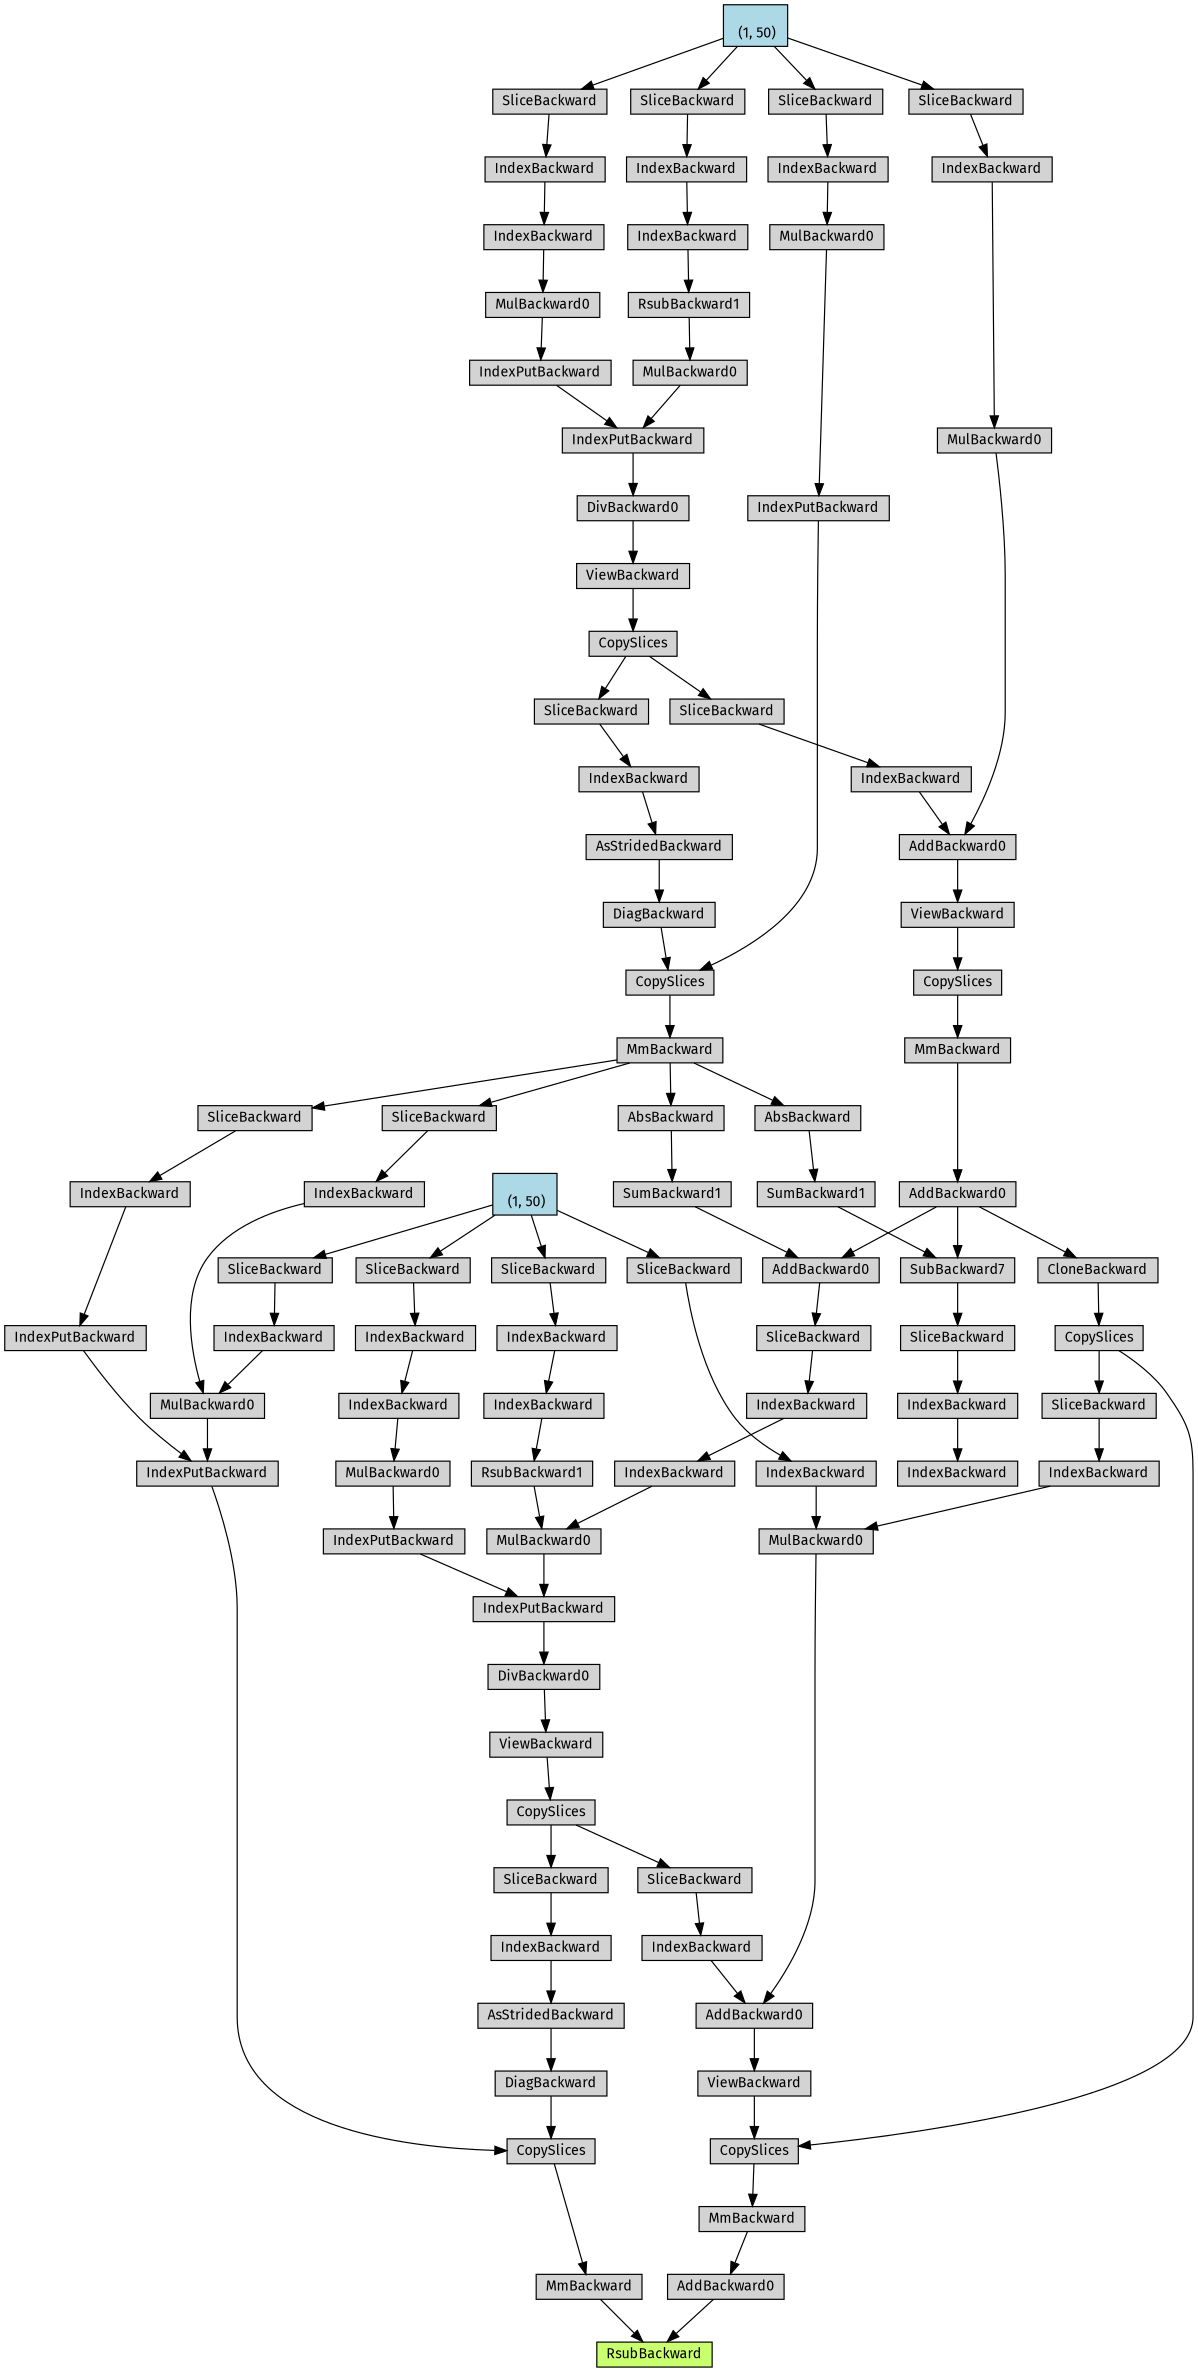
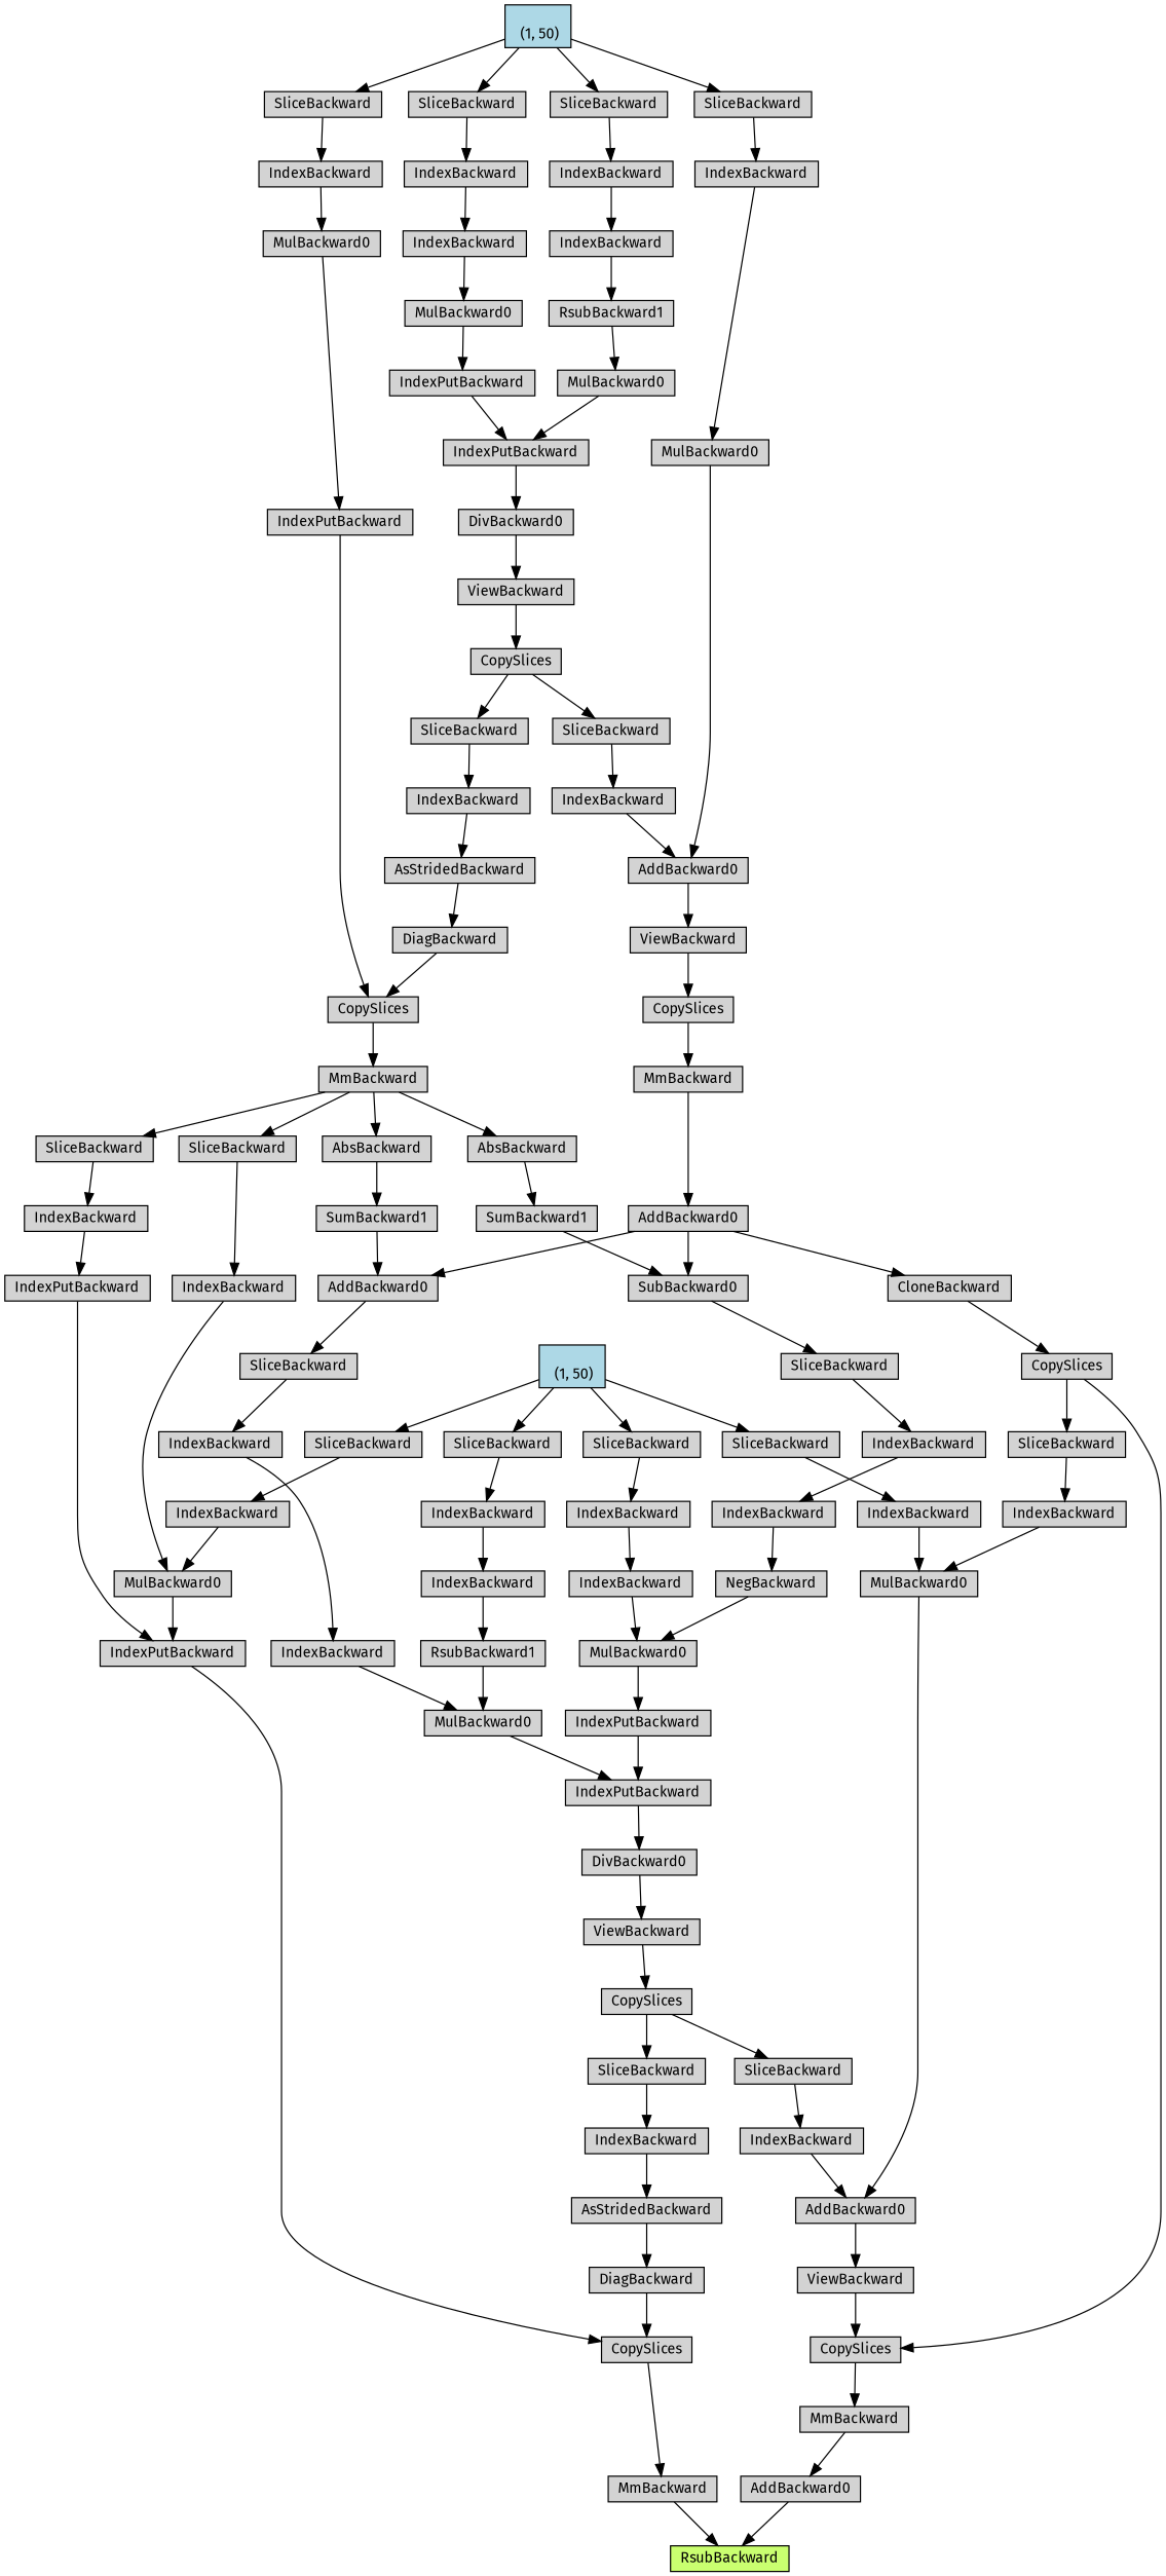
  digraph {
    fontname="Fira Sans"
    node [align=left fontname="Fira Sans" fontsize=12 ranksep=0.1 shape=box style=filled]
    edge [fontname="Fira Sans"]
    n1 [fillcolor=darkolivegreen1 height=0.2 label=RsubBackward]
    n2 [height=0.2 label=MmBackward]
    n3 [height=0.2 label=CopySlices]
    n4 [height=0.2 label=IndexPutBackward]
    n5 [height=0.2 label=IndexPutBackward]
    n6 [height=0.2 label=IndexBackward]
    n7 [height=0.2 label=SliceBackward]
    n8 [height=0.2 label=MmBackward]
    n9 [height=0.2 label=SliceBackward]
    n10 [height=0.2 label=AbsBackward]
    n11 [height=0.2 label=AbsBackward]
    n12 [height=0.2 label=IndexBackward]
    n13 [height=0.2 label=SumBackward1]
    n14 [height=0.2 label=SumBackward1]
    n15 [height=0.2 label=CopySlices]
    n16 [height=0.2 label=IndexPutBackward]
    n17 [height=0.2 label=MulBackward0]
    n18 [height=0.2 label=IndexBackward]
    n19 [height=0.2 label=SliceBackward]
    n20 [fillcolor=lightblue height=0.2 label="\n (1, 50)"]
    n21 [height=0.2 label=SliceBackward]
    n22 [height=0.2 label=SliceBackward]
    n23 [height=0.2 label=SliceBackward]
    n24 [height=0.2 label=IndexBackward]
    n25 [height=0.2 label=IndexBackward]
    n26 [height=0.2 label=IndexBackward]
    n27 [height=0.2 label=DiagBackward]
    n28 [height=0.2 label=AsStridedBackward]
    n29 [height=0.2 label=IndexBackward]
    n30 [height=0.2 label=SliceBackward]
    n31 [height=0.2 label=CopySlices]
    n32 [height=0.2 label=SliceBackward]
    n33 [height=0.2 label=IndexBackward]
    n34 [height=0.2 label=ViewBackward]
    n35 [height=0.2 label=DivBackward0]
    n36 [height=0.2 label=IndexPutBackward]
    n37 [height=0.2 label=IndexPutBackward]
    n38 [height=0.2 label=MulBackward0]
    n39 [height=0.2 label=IndexBackward]
    n40 [height=0.2 label=MulBackward0]
    n41 [height=0.2 label=RsubBackward1]
    n42 [height=0.2 label=IndexBackward]
    n43 [height=0.2 label=MulBackward0]
    n44 [height=0.2 label=IndexBackward]
    n45 [height=0.2 label=SliceBackward]
    n46 [fillcolor=lightblue height=0.2 label="\n (1, 50)"]
    n47 [height=0.2 label=SliceBackward]
    n48 [height=0.2 label=SliceBackward]
    n49 [height=0.2 label=SliceBackward]
    n50 [height=0.2 label=IndexBackward]
    n51 [height=0.2 label=IndexBackward]
    n52 [height=0.2 label=IndexBackward]
    n53 [height=0.2 label=DiagBackward]
    n54 [height=0.2 label=AsStridedBackward]
    n55 [height=0.2 label=IndexBackward]
    n56 [height=0.2 label=SliceBackward]
    n57 [height=0.2 label=CopySlices]
    n58 [height=0.2 label=SliceBackward]
    n59 [height=0.2 label=IndexBackward]
    n60 [height=0.2 label=ViewBackward]
    n61 [height=0.2 label=DivBackward0]
    n62 [height=0.2 label=IndexPutBackward]
    n63 [height=0.2 label=IndexPutBackward]
    n64 [height=0.2 label=MulBackward0]
+   n65 [height=0.2 label=NegBackward]
    n66 [height=0.2 label=IndexBackward]
    n67 [height=0.2 label=IndexBackward]
    n68 [height=0.2 label=SliceBackward]
-   n69 [height=0.2 label=SubBackward7]
+   n69 [height=0.2 label=SubBackward0]
    n70 [height=0.2 label=AddBackward0]
    n71 [height=0.2 label=AddBackward0]
    n72 [height=0.2 label=CloneBackward]
    n73 [height=0.2 label=SliceBackward]
    n74 [height=0.2 label=CopySlices]
    n75 [height=0.2 label=MmBackward]
    n76 [height=0.2 label=CopySlices]
    n77 [height=0.2 label=ViewBackward]
    n78 [height=0.2 label=AddBackward0]
    n79 [height=0.2 label=MulBackward0]
    n80 [height=0.2 label=IndexBackward]
    n81 [height=0.2 label=MulBackward0]
    n82 [height=0.2 label=IndexBackward]
    n83 [height=0.2 label=IndexBackward]
    n84 [height=0.2 label=RsubBackward1]
    n85 [height=0.2 label=IndexBackward]
    n86 [height=0.2 label=AddBackward0]
    n87 [height=0.2 label=MmBackward]
    n88 [height=0.2 label=CopySlices]
    n89 [height=0.2 label=SliceBackward]
    n90 [height=0.2 label=IndexBackward]
    n91 [height=0.2 label=ViewBackward]
    n92 [height=0.2 label=AddBackward0]
    n93 [height=0.2 label=MulBackward0]
    n2 -> n1
    n3 -> n2
    n4 -> n3
    n5 -> n4
    n6 -> n5
    n7 -> n6
    n8 -> n7
    n8 -> n9
    n8 -> n10
    n8 -> n11
    n9 -> n12
    n10 -> n13
    n11 -> n14
    n12 -> n43
    n13 -> n69
    n14 -> n71
    n15 -> n8
    n16 -> n15
    n17 -> n16
    n18 -> n17
    n19 -> n18
    n20 -> n19
    n20 -> n21
    n20 -> n22
    n20 -> n23
    n21 -> n24
    n22 -> n25
    n23 -> n26
    n24 -> n39
    n25 -> n42
    n26 -> n79
    n27 -> n15
    n28 -> n27
    n29 -> n28
    n30 -> n29
    n31 -> n30
    n31 -> n32
    n32 -> n33
    n33 -> n78
    n34 -> n31
    n35 -> n34
    n36 -> n35
    n37 -> n36
    n38 -> n37
    n39 -> n38
    n40 -> n36
    n41 -> n40
    n42 -> n41
    n43 -> n4
    n44 -> n43
    n45 -> n44
    n46 -> n45
    n46 -> n47
    n46 -> n48
    n46 -> n49
    n47 -> n50
    n48 -> n51
    n49 -> n52
    n50 -> n80
    n51 -> n85
    n52 -> n93
    n53 -> n3
    n54 -> n53
    n55 -> n54
    n56 -> n55
    n57 -> n56
    n57 -> n58
    n58 -> n59
    n59 -> n92
    n60 -> n57
    n61 -> n60
    n62 -> n61
    n63 -> n62
    n64 -> n63
+   n65 -> n64
+   n66 -> n65
    n67 -> n66
    n68 -> n67
    n69 -> n68
    n70 -> n69
    n70 -> n71
    n70 -> n72
    n71 -> n73
    n72 -> n74
    n73 -> n83
    n74 -> n88
    n74 -> n89
    n75 -> n70
    n76 -> n75
    n77 -> n76
    n78 -> n77
    n79 -> n78
    n80 -> n64
    n81 -> n62
    n82 -> n81
    n83 -> n82
    n84 -> n81
    n85 -> n84
    n86 -> n1
    n87 -> n86
    n88 -> n87
    n89 -> n90
    n90 -> n93
    n91 -> n88
    n92 -> n91
    n93 -> n92
  }
